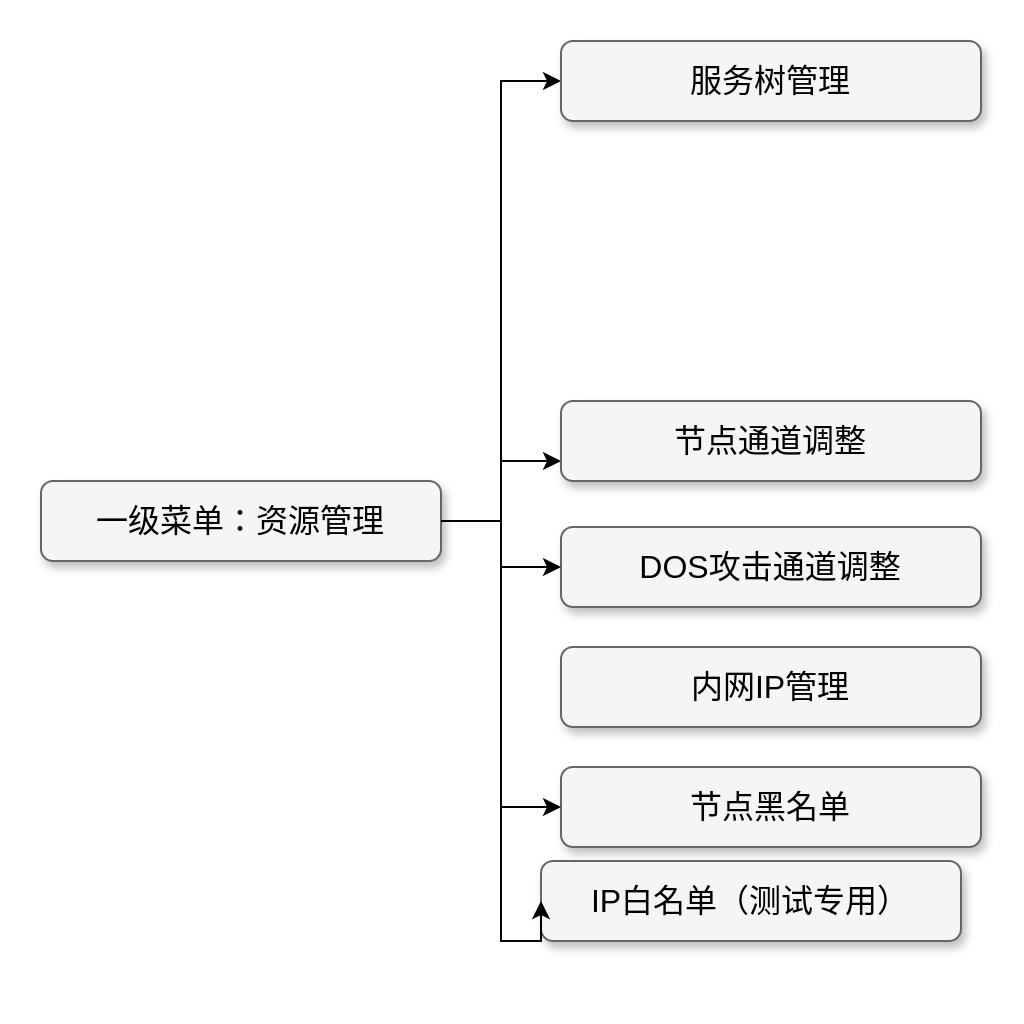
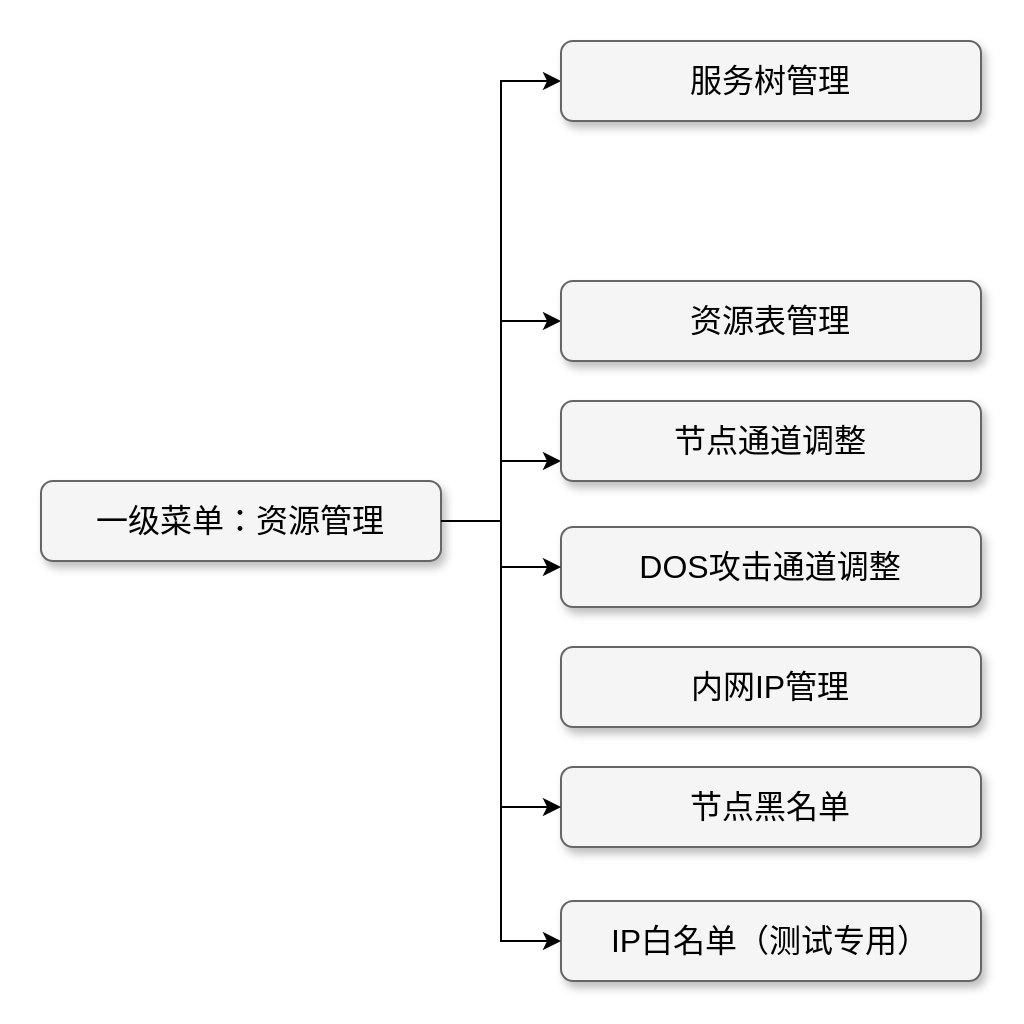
  <mxCell id="0" style=";html=1;" />
  <mxCell id="1" style=";html=1;" parent="0" />
  <mxCell id="2" style="edgeStyle=orthogonalEdgeStyle;rounded=0;orthogonalLoop=1;jettySize=auto;html=1;exitX=1;exitY=0.5;exitDx=0;exitDy=0;entryX=0;entryY=0.75;entryDx=0;entryDy=0;" parent="1" source="5" target="8" edge="1"><mxGeometry relative="1" as="geometry" /></mxCell>
  <mxCell id="3" style="edgeStyle=orthogonalEdgeStyle;rounded=0;orthogonalLoop=1;jettySize=auto;html=1;exitX=1;exitY=0.5;exitDx=0;exitDy=0;entryX=0;entryY=0.5;entryDx=0;entryDy=0;" parent="1" source="5" target="6" edge="1"><mxGeometry relative="1" as="geometry" /></mxCell>
+ <mxCell id="4" style="edgeStyle=orthogonalEdgeStyle;rounded=0;orthogonalLoop=1;jettySize=auto;html=1;exitX=1;exitY=0.5;exitDx=0;exitDy=0;entryX=0;entryY=0.5;entryDx=0;entryDy=0;" parent="1" source="5" target="7" edge="1"><mxGeometry relative="1" as="geometry" /></mxCell>
  <mxCell id="5" value="一级菜单：资源管理" style="whiteSpace=wrap;html=1;rounded=1;shadow=1;strokeWidth=1;fontSize=16;align=center;fillColor=#f5f5f5;strokeColor=#666666;" parent="1" vertex="1"><mxGeometry x="20" y="240" width="200" height="40" as="geometry" /></mxCell>
  <mxCell id="6" value="服务树管理" style="whiteSpace=wrap;html=1;rounded=1;shadow=1;strokeWidth=1;fontSize=16;align=center;fillColor=#f5f5f5;strokeColor=#666666;" parent="1" vertex="1"><mxGeometry x="280" y="20" width="210" height="40" as="geometry" /></mxCell>
+ <mxCell id="7" value="资源表管理" style="whiteSpace=wrap;html=1;rounded=1;shadow=1;strokeWidth=1;fontSize=16;align=center;fillColor=#f5f5f5;strokeColor=#666666;" parent="1" vertex="1"><mxGeometry x="280" y="140" width="210" height="40" as="geometry" /></mxCell>
  <mxCell id="8" value="节点通道调整" style="whiteSpace=wrap;html=1;rounded=1;shadow=1;strokeWidth=1;fontSize=16;align=center;fillColor=#f5f5f5;strokeColor=#666666;" parent="1" vertex="1"><mxGeometry x="280" y="200" width="210" height="40" as="geometry" /></mxCell>
  <mxCell id="9" value="内网IP管理" style="whiteSpace=wrap;html=1;rounded=1;shadow=1;strokeWidth=1;fontSize=16;align=center;fillColor=#f5f5f5;strokeColor=#666666;" vertex="1" parent="1"><mxGeometry x="280" y="323" width="210" height="40" as="geometry" /></mxCell>
  <mxCell id="10" value="DOS攻击通道调整" style="whiteSpace=wrap;html=1;rounded=1;shadow=1;strokeWidth=1;fontSize=16;align=center;fillColor=#f5f5f5;strokeColor=#666666;" vertex="1" parent="1"><mxGeometry x="280" y="263" width="210" height="40" as="geometry" /></mxCell>
  <mxCell id="11" value="节点黑名单" style="whiteSpace=wrap;html=1;rounded=1;shadow=1;strokeWidth=1;fontSize=16;align=center;fillColor=#f5f5f5;strokeColor=#666666;" vertex="1" parent="1"><mxGeometry x="280" y="383" width="210" height="40" as="geometry" /></mxCell>
- <mxCell id="12" value="IP白名单（测试专用）" style="whiteSpace=wrap;html=1;rounded=1;shadow=1;strokeWidth=1;fontSize=16;align=center;fillColor=#f5f5f5;strokeColor=#666666;" vertex="1" parent="1"><mxGeometry x="270" y="430" width="210" height="40" as="geometry" /></mxCell>
+ <mxCell id="12" value="IP白名单（测试专用）" style="whiteSpace=wrap;html=1;rounded=1;shadow=1;strokeWidth=1;fontSize=16;align=center;fillColor=#f5f5f5;strokeColor=#666666;" vertex="1" parent="1"><mxGeometry x="280" y="450" width="210" height="40" as="geometry" /></mxCell>
  <mxCell id="13" style="edgeStyle=orthogonalEdgeStyle;rounded=0;orthogonalLoop=1;jettySize=auto;html=1;exitX=1;exitY=0.5;exitDx=0;exitDy=0;entryX=0;entryY=0.5;entryDx=0;entryDy=0;" edge="1" parent="1" source="5" target="10"><mxGeometry relative="1" as="geometry"><mxPoint x="230" y="140" as="sourcePoint" /><mxPoint x="290" y="240" as="targetPoint" /></mxGeometry></mxCell>
  <mxCell id="14" style="edgeStyle=orthogonalEdgeStyle;rounded=0;orthogonalLoop=1;jettySize=auto;html=1;exitX=1;exitY=0.5;exitDx=0;exitDy=0;entryX=0;entryY=0.5;entryDx=0;entryDy=0;" edge="1" parent="1" source="5" target="11"><mxGeometry relative="1" as="geometry"><mxPoint x="120" y="210" as="sourcePoint" /><mxPoint x="180" y="363" as="targetPoint" /></mxGeometry></mxCell>
  <mxCell id="15" style="edgeStyle=orthogonalEdgeStyle;rounded=0;orthogonalLoop=1;jettySize=auto;html=1;entryX=0;entryY=0.5;entryDx=0;entryDy=0;exitX=1;exitY=0.5;exitDx=0;exitDy=0;" edge="1" parent="1" source="5" target="12"><mxGeometry relative="1" as="geometry"><mxPoint x="220" y="250" as="sourcePoint" /><mxPoint x="20" y="180" as="targetPoint" /><Array as="points"><mxPoint x="250" y="260" /><mxPoint x="250" y="470" /></Array></mxGeometry></mxCell>
